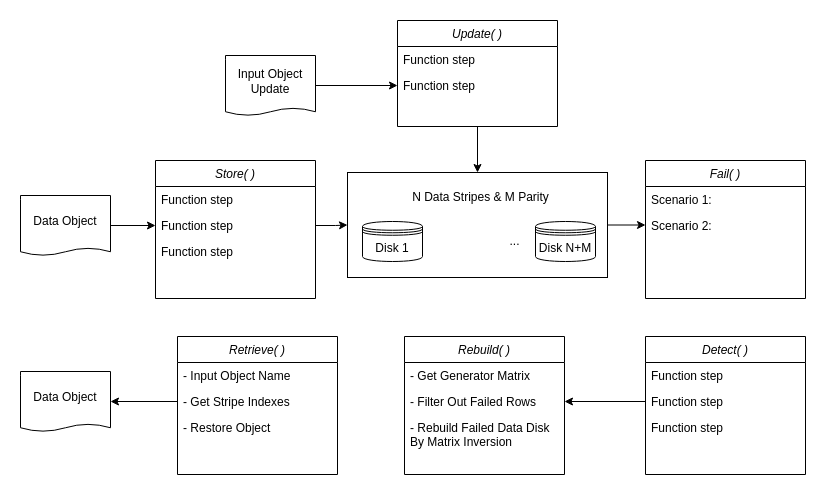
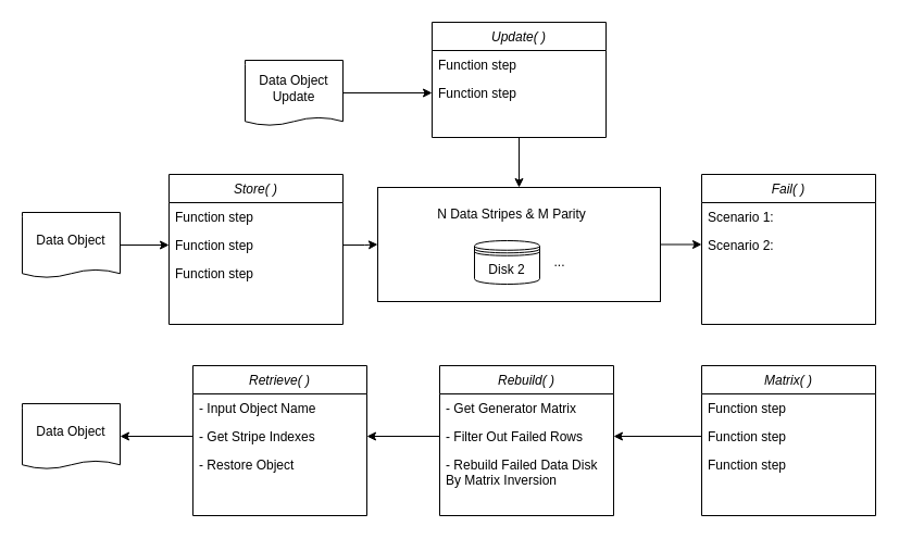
  <mxCell id="0" />
  <mxCell id="1" parent="0" />
  <mxCell id="2" style="edgeStyle=orthogonalEdgeStyle;rounded=0;orthogonalLoop=1;jettySize=auto;html=1;exitX=1;exitY=0.5;exitDx=0;exitDy=0;entryX=0;entryY=0.5;entryDx=0;entryDy=0;" parent="1" source="3" target="18" edge="1"><mxGeometry relative="1" as="geometry" /></mxCell>
  <mxCell id="3" value="" style="rounded=0;whiteSpace=wrap;html=1;" parent="1" vertex="1"><mxGeometry x="347" y="172" width="260" height="105" as="geometry" /></mxCell>
- <mxCell id="4" value="Disk 1" style="shape=datastore;whiteSpace=wrap;html=1;rounded=0;" parent="1" vertex="1"><mxGeometry x="362" y="221" width="60" height="40" as="geometry" /></mxCell>
  <mxCell id="5" value="Store( )" style="swimlane;fontStyle=2;align=center;verticalAlign=top;childLayout=stackLayout;horizontal=1;startSize=26;horizontalStack=0;resizeParent=1;resizeLast=0;collapsible=1;marginBottom=0;rounded=0;shadow=0;strokeWidth=1;" parent="1" vertex="1"><mxGeometry x="155" y="160" width="160" height="138" as="geometry"><mxRectangle x="230" y="140" width="160" height="26" as="alternateBounds" /></mxGeometry></mxCell>
  <mxCell id="6" value="Function step" style="text;align=left;verticalAlign=top;spacingLeft=4;spacingRight=4;overflow=hidden;rotatable=0;points=[[0,0.5],[1,0.5]];portConstraint=eastwest;rounded=0;" parent="5" vertex="1"><mxGeometry y="26" width="160" height="26" as="geometry" /></mxCell>
  <mxCell id="7" value="Function step" style="text;align=left;verticalAlign=top;spacingLeft=4;spacingRight=4;overflow=hidden;rotatable=0;points=[[0,0.5],[1,0.5]];portConstraint=eastwest;rounded=0;shadow=0;html=0;" parent="5" vertex="1"><mxGeometry y="52" width="160" height="26" as="geometry" /></mxCell>
  <mxCell id="8" value="Function step" style="text;align=left;verticalAlign=top;spacingLeft=4;spacingRight=4;overflow=hidden;rotatable=0;points=[[0,0.5],[1,0.5]];portConstraint=eastwest;rounded=0;shadow=0;html=0;" parent="5" vertex="1"><mxGeometry y="78" width="160" height="26" as="geometry" /></mxCell>
  <mxCell id="9" style="edgeStyle=orthogonalEdgeStyle;rounded=0;orthogonalLoop=1;jettySize=auto;html=1;exitX=1;exitY=0.5;exitDx=0;exitDy=0;entryX=0;entryY=0.5;entryDx=0;entryDy=0;" parent="1" source="10" target="7" edge="1"><mxGeometry relative="1" as="geometry" /></mxCell>
  <mxCell id="10" value="Data Object" style="shape=document;whiteSpace=wrap;html=1;boundedLbl=1;size=0.125;" parent="1" vertex="1"><mxGeometry x="20" y="195" width="90" height="60" as="geometry" /></mxCell>
- <mxCell id="12" value="Disk N+M" style="shape=datastore;whiteSpace=wrap;html=1;rounded=0;" parent="1" vertex="1"><mxGeometry x="535" y="221" width="60" height="40" as="geometry" /></mxCell>
+ <mxCell id="11" value="Disk 2" style="shape=datastore;whiteSpace=wrap;html=1;rounded=0;" parent="1" vertex="1"><mxGeometry x="436" y="221" width="60" height="40" as="geometry" /></mxCell>
  <mxCell id="13" value="..." style="text;html=1;resizable=0;autosize=1;align=center;verticalAlign=middle;points=[];fillColor=none;strokeColor=none;rounded=0;" parent="1" vertex="1"><mxGeometry x="499" y="226" width="30" height="30" as="geometry" /></mxCell>
- <mxCell id="14" value="N Data Stripes&amp;nbsp;&amp;amp; M Parity" style="text;html=1;resizable=0;autosize=1;align=center;verticalAlign=middle;points=[];fillColor=none;strokeColor=none;rounded=0;" parent="1" vertex="1"><mxGeometry x="400" y="182" width="160" height="30" as="geometry" /></mxCell>
+ <mxCell id="14" value="N Data Stripes&amp;nbsp;&amp;amp; M Parity" style="text;html=1;resizable=0;autosize=1;align=center;verticalAlign=middle;points=[];fillColor=none;strokeColor=none;rounded=0;" parent="1" vertex="1"><mxGeometry x="390" y="182" width="160" height="30" as="geometry" /></mxCell>
  <mxCell id="15" style="edgeStyle=orthogonalEdgeStyle;rounded=0;orthogonalLoop=1;jettySize=auto;html=1;exitX=1;exitY=0.5;exitDx=0;exitDy=0;" parent="1" source="7" target="3" edge="1"><mxGeometry relative="1" as="geometry" /></mxCell>
  <mxCell id="16" value="Fail( )" style="swimlane;fontStyle=2;align=center;verticalAlign=top;childLayout=stackLayout;horizontal=1;startSize=26;horizontalStack=0;resizeParent=1;resizeLast=0;collapsible=1;marginBottom=0;rounded=0;shadow=0;strokeWidth=1;" parent="1" vertex="1"><mxGeometry x="645" y="160" width="160" height="138" as="geometry"><mxRectangle x="230" y="140" width="160" height="26" as="alternateBounds" /></mxGeometry></mxCell>
  <mxCell id="17" value="Scenario 1: " style="text;align=left;verticalAlign=top;spacingLeft=4;spacingRight=4;overflow=hidden;rotatable=0;points=[[0,0.5],[1,0.5]];portConstraint=eastwest;rounded=0;" parent="16" vertex="1"><mxGeometry y="26" width="160" height="26" as="geometry" /></mxCell>
  <mxCell id="18" value="Scenario 2:" style="text;align=left;verticalAlign=top;spacingLeft=4;spacingRight=4;overflow=hidden;rotatable=0;points=[[0,0.5],[1,0.5]];portConstraint=eastwest;rounded=0;shadow=0;html=0;" parent="16" vertex="1"><mxGeometry y="52" width="160" height="26" as="geometry" /></mxCell>
  <mxCell id="19" value="Rebuild( )" style="swimlane;fontStyle=2;align=center;verticalAlign=top;childLayout=stackLayout;horizontal=1;startSize=26;horizontalStack=0;resizeParent=1;resizeLast=0;collapsible=1;marginBottom=0;rounded=0;shadow=0;strokeWidth=1;" parent="1" vertex="1"><mxGeometry x="404" y="336" width="160" height="138" as="geometry"><mxRectangle x="230" y="140" width="160" height="26" as="alternateBounds" /></mxGeometry></mxCell>
  <mxCell id="20" value="- Get Generator Matrix " style="text;align=left;verticalAlign=top;spacingLeft=4;spacingRight=4;overflow=hidden;rotatable=0;points=[[0,0.5],[1,0.5]];portConstraint=eastwest;rounded=0;" parent="19" vertex="1"><mxGeometry y="26" width="160" height="26" as="geometry" /></mxCell>
  <mxCell id="21" value="- Filter Out Failed Rows" style="text;align=left;verticalAlign=top;spacingLeft=4;spacingRight=4;overflow=hidden;rotatable=0;points=[[0,0.5],[1,0.5]];portConstraint=eastwest;rounded=0;shadow=0;html=0;" parent="19" vertex="1"><mxGeometry y="52" width="160" height="26" as="geometry" /></mxCell>
  <mxCell id="22" value="- Rebuild Failed Data Disk By Matrix Inversion" style="text;align=left;verticalAlign=top;spacingLeft=4;spacingRight=4;overflow=hidden;rotatable=0;points=[[0,0.5],[1,0.5]];portConstraint=eastwest;rounded=0;shadow=0;whiteSpace=wrap;" parent="19" vertex="1"><mxGeometry y="78" width="160" height="42" as="geometry" /></mxCell>
- <mxCell id="23" value="Detect( )" style="swimlane;fontStyle=2;align=center;verticalAlign=top;childLayout=stackLayout;horizontal=1;startSize=26;horizontalStack=0;resizeParent=1;resizeLast=0;collapsible=1;marginBottom=0;rounded=0;shadow=0;strokeWidth=1;" parent="1" vertex="1"><mxGeometry x="645" y="336" width="160" height="138" as="geometry"><mxRectangle x="230" y="140" width="160" height="26" as="alternateBounds" /></mxGeometry></mxCell>
+ <mxCell id="23" value="Matrix( )" style="swimlane;fontStyle=2;align=center;verticalAlign=top;childLayout=stackLayout;horizontal=1;startSize=26;horizontalStack=0;resizeParent=1;resizeLast=0;collapsible=1;marginBottom=0;rounded=0;shadow=0;strokeWidth=1;" parent="1" vertex="1"><mxGeometry x="645" y="336" width="160" height="138" as="geometry"><mxRectangle x="230" y="140" width="160" height="26" as="alternateBounds" /></mxGeometry></mxCell>
  <mxCell id="24" value="Function step" style="text;align=left;verticalAlign=top;spacingLeft=4;spacingRight=4;overflow=hidden;rotatable=0;points=[[0,0.5],[1,0.5]];portConstraint=eastwest;rounded=0;" parent="23" vertex="1"><mxGeometry y="26" width="160" height="26" as="geometry" /></mxCell>
  <mxCell id="25" value="Function step" style="text;align=left;verticalAlign=top;spacingLeft=4;spacingRight=4;overflow=hidden;rotatable=0;points=[[0,0.5],[1,0.5]];portConstraint=eastwest;rounded=0;shadow=0;html=0;" parent="23" vertex="1"><mxGeometry y="52" width="160" height="26" as="geometry" /></mxCell>
  <mxCell id="26" value="Function step" style="text;align=left;verticalAlign=top;spacingLeft=4;spacingRight=4;overflow=hidden;rotatable=0;points=[[0,0.5],[1,0.5]];portConstraint=eastwest;rounded=0;shadow=0;html=0;" parent="23" vertex="1"><mxGeometry y="78" width="160" height="26" as="geometry" /></mxCell>
  <mxCell id="27" style="edgeStyle=orthogonalEdgeStyle;rounded=0;orthogonalLoop=1;jettySize=auto;html=1;exitX=0;exitY=0.5;exitDx=0;exitDy=0;entryX=1;entryY=0.5;entryDx=0;entryDy=0;" parent="1" source="25" target="21" edge="1"><mxGeometry relative="1" as="geometry"><mxPoint x="617" y="220.5" as="sourcePoint" /><mxPoint x="655" y="221" as="targetPoint" /></mxGeometry></mxCell>
  <mxCell id="28" value="Retrieve( )" style="swimlane;fontStyle=2;align=center;verticalAlign=top;childLayout=stackLayout;horizontal=1;startSize=26;horizontalStack=0;resizeParent=1;resizeLast=0;collapsible=1;marginBottom=0;rounded=0;shadow=0;strokeWidth=1;" parent="1" vertex="1"><mxGeometry x="177" y="336" width="160" height="138" as="geometry"><mxRectangle x="230" y="140" width="160" height="26" as="alternateBounds" /></mxGeometry></mxCell>
  <mxCell id="29" value="- Input Object Name" style="text;align=left;verticalAlign=top;spacingLeft=4;spacingRight=4;overflow=hidden;rotatable=0;points=[[0,0.5],[1,0.5]];portConstraint=eastwest;rounded=0;" parent="28" vertex="1"><mxGeometry y="26" width="160" height="26" as="geometry" /></mxCell>
  <mxCell id="30" value="- Get Stripe Indexes" style="text;align=left;verticalAlign=top;spacingLeft=4;spacingRight=4;overflow=hidden;rotatable=0;points=[[0,0.5],[1,0.5]];portConstraint=eastwest;rounded=0;shadow=0;html=0;" parent="28" vertex="1"><mxGeometry y="52" width="160" height="26" as="geometry" /></mxCell>
  <mxCell id="31" value="- Restore Object" style="text;align=left;verticalAlign=top;spacingLeft=4;spacingRight=4;overflow=hidden;rotatable=0;points=[[0,0.5],[1,0.5]];portConstraint=eastwest;rounded=0;shadow=0;html=0;" parent="28" vertex="1"><mxGeometry y="78" width="160" height="26" as="geometry" /></mxCell>
+ <mxCell id="32" style="edgeStyle=orthogonalEdgeStyle;rounded=0;orthogonalLoop=1;jettySize=auto;html=1;exitX=0;exitY=0.5;exitDx=0;exitDy=0;entryX=1;entryY=0.5;entryDx=0;entryDy=0;" parent="1" source="21" target="30" edge="1"><mxGeometry relative="1" as="geometry"><mxPoint x="655" y="411" as="sourcePoint" /><mxPoint x="606" y="411" as="targetPoint" /></mxGeometry></mxCell>
  <mxCell id="33" value="Data Object" style="shape=document;whiteSpace=wrap;html=1;boundedLbl=1;size=0.125;" parent="1" vertex="1"><mxGeometry x="20" y="371" width="90" height="60" as="geometry" /></mxCell>
  <mxCell id="34" style="edgeStyle=orthogonalEdgeStyle;rounded=0;orthogonalLoop=1;jettySize=auto;html=1;exitX=0;exitY=0.5;exitDx=0;exitDy=0;entryX=1;entryY=0.5;entryDx=0;entryDy=0;" parent="1" source="30" target="33" edge="1"><mxGeometry relative="1" as="geometry"><mxPoint x="120" y="221" as="sourcePoint" /><mxPoint x="165" y="221" as="targetPoint" /></mxGeometry></mxCell>
- <mxCell id="35" value="Input Object Update" style="shape=document;whiteSpace=wrap;html=1;boundedLbl=1;size=0.125;" parent="1" vertex="1"><mxGeometry x="225" y="55" width="90" height="60" as="geometry" /></mxCell>
+ <mxCell id="35" value="Data Object Update" style="shape=document;whiteSpace=wrap;html=1;boundedLbl=1;size=0.125;" parent="1" vertex="1"><mxGeometry x="225" y="55" width="90" height="60" as="geometry" /></mxCell>
  <mxCell id="36" value="Update( )" style="swimlane;fontStyle=2;align=center;verticalAlign=top;childLayout=stackLayout;horizontal=1;startSize=26;horizontalStack=0;resizeParent=1;resizeLast=0;collapsible=1;marginBottom=0;rounded=0;shadow=0;strokeWidth=1;" parent="1" vertex="1"><mxGeometry x="397" y="20" width="160" height="106" as="geometry"><mxRectangle x="230" y="140" width="160" height="26" as="alternateBounds" /></mxGeometry></mxCell>
  <mxCell id="37" value="Function step" style="text;align=left;verticalAlign=top;spacingLeft=4;spacingRight=4;overflow=hidden;rotatable=0;points=[[0,0.5],[1,0.5]];portConstraint=eastwest;rounded=0;" parent="36" vertex="1"><mxGeometry y="26" width="160" height="26" as="geometry" /></mxCell>
  <mxCell id="38" value="Function step" style="text;align=left;verticalAlign=top;spacingLeft=4;spacingRight=4;overflow=hidden;rotatable=0;points=[[0,0.5],[1,0.5]];portConstraint=eastwest;rounded=0;shadow=0;html=0;" parent="36" vertex="1"><mxGeometry y="52" width="160" height="26" as="geometry" /></mxCell>
  <mxCell id="39" style="edgeStyle=orthogonalEdgeStyle;rounded=0;orthogonalLoop=1;jettySize=auto;html=1;exitX=1;exitY=0.5;exitDx=0;exitDy=0;entryX=0;entryY=0.5;entryDx=0;entryDy=0;" parent="1" source="35" target="38" edge="1"><mxGeometry relative="1" as="geometry"><mxPoint x="336" y="231" as="sourcePoint" /><mxPoint x="368" y="230.5" as="targetPoint" /></mxGeometry></mxCell>
  <mxCell id="40" style="edgeStyle=orthogonalEdgeStyle;rounded=0;orthogonalLoop=1;jettySize=auto;html=1;exitX=0.5;exitY=1;exitDx=0;exitDy=0;entryX=0.5;entryY=0;entryDx=0;entryDy=0;" parent="1" source="36" target="3" edge="1"><mxGeometry relative="1" as="geometry"><mxPoint x="317" y="95" as="sourcePoint" /><mxPoint x="396" y="95" as="targetPoint" /></mxGeometry></mxCell>
